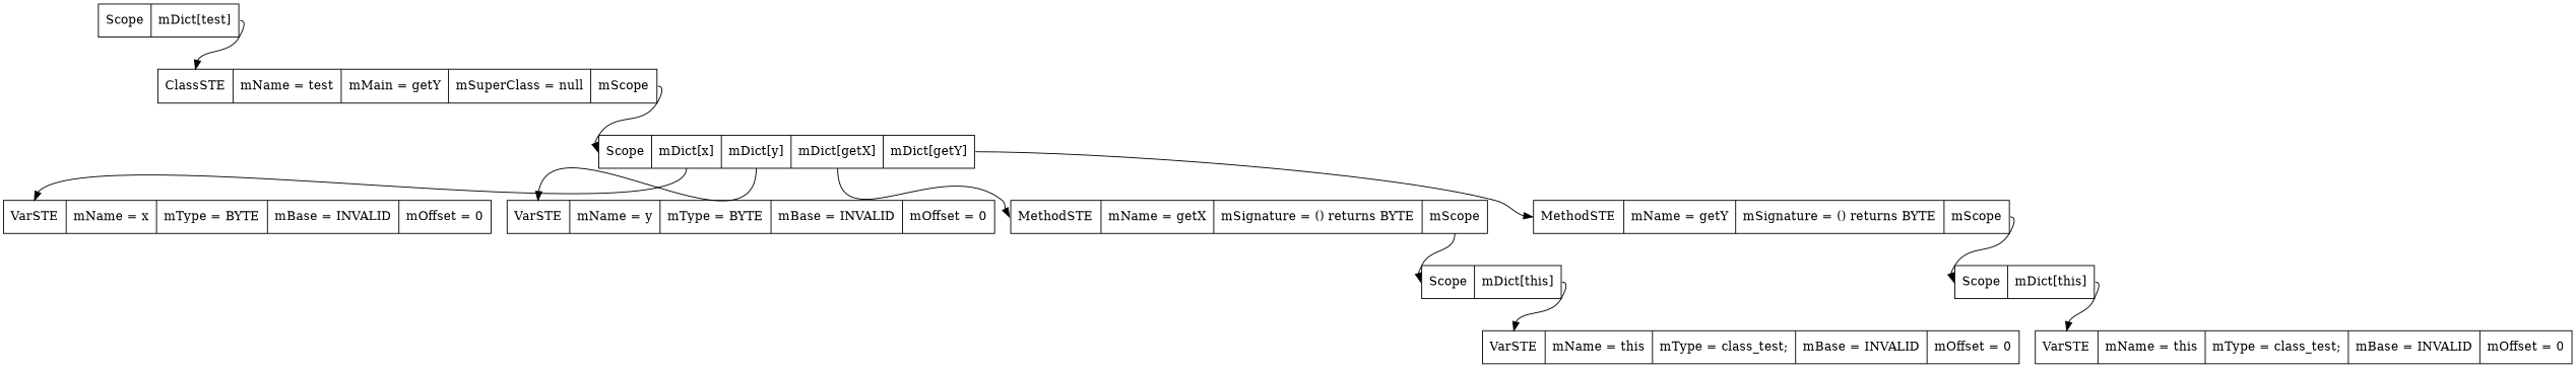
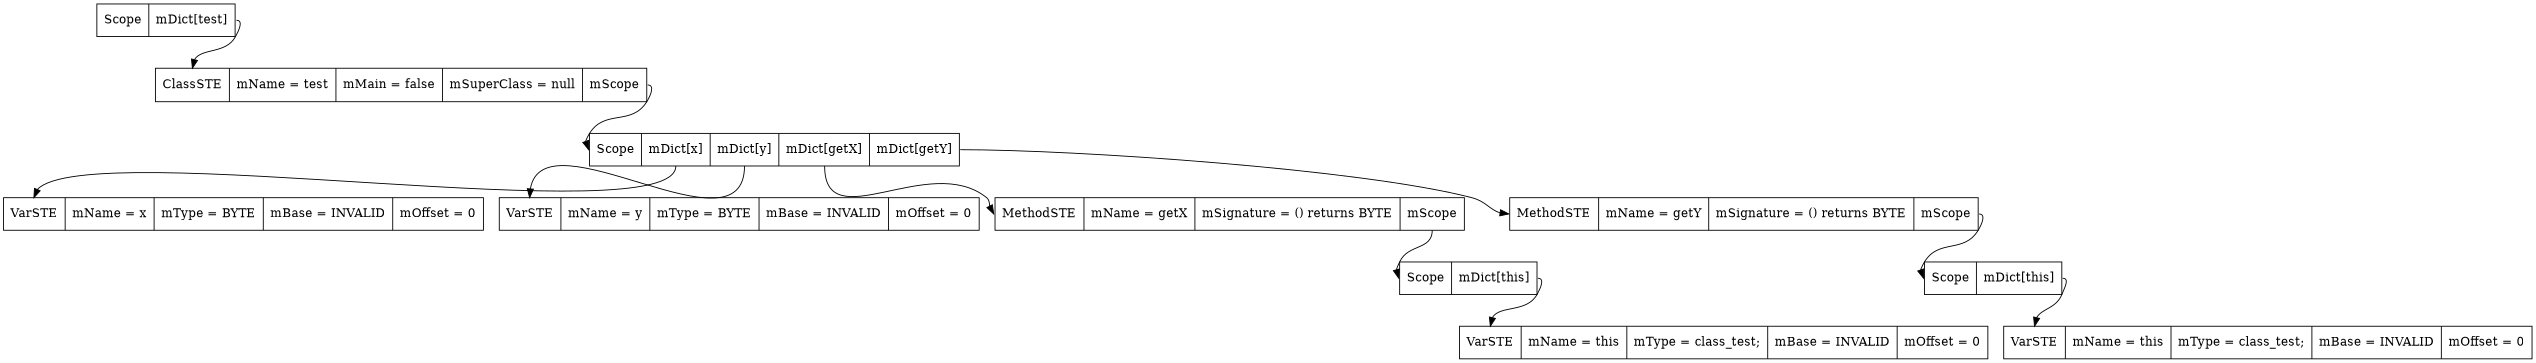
  digraph {
    rankdir=TB
    fontname="DejaVu Serif"
    node [shape=record fontname="DejaVu Serif"]
    edge [headport=f0 tailport=f1 fontname="DejaVu Serif"]
    n1 [label=" <f0> Scope | <f1> mDict\[test\] "]
-   n2 [label=" <f0> ClassSTE | <f1> mName = test| <f2> mMain = getY| <f3> mSuperClass = null| <f4> mScope "]
+   n2 [label=" <f0> ClassSTE | <f1> mName = test| <f2> mMain = false| <f3> mSuperClass = null| <f4> mScope "]
    n3 [label=" <f0> Scope | <f1> mDict\[x\] | <f2> mDict\[y\] | <f3> mDict\[getX\] | <f4> mDict\[getY\] "]
    n4 [label=" <f0> VarSTE | <f1> mName = x| <f2> mType = BYTE| <f3> mBase = INVALID| <f4> mOffset = 0"]
    n5 [label=" <f0> VarSTE | <f1> mName = y| <f2> mType = BYTE| <f3> mBase = INVALID| <f4> mOffset = 0"]
    n6 [label=" <f0> MethodSTE | <f1> mName = getX| <f2> mSignature = () returns BYTE| <f3> mScope "]
    n7 [label=" <f0> MethodSTE | <f1> mName = getY| <f2> mSignature = () returns BYTE| <f3> mScope "]
    n8 [label=" <f0> Scope | <f1> mDict\[this\] "]
    n9 [label=" <f0> VarSTE | <f1> mName = this| <f2> mType = class_test;| <f3> mBase = INVALID| <f4> mOffset = 0"]
    n10 [label=" <f0> Scope | <f1> mDict\[this\] "]
    n11 [label=" <f0> VarSTE | <f1> mName = this| <f2> mType = class_test;| <f3> mBase = INVALID| <f4> mOffset = 0"]
    n1 -> n2
    n2 -> n3 [tailport=f4]
    n3 -> n4
    n3 -> n5 [tailport=f2]
    n3 -> n6 [tailport=f3]
    n3 -> n7 [tailport=f4]
    n6 -> n8 [tailport=f3]
    n7 -> n10 [tailport=f3]
    n8 -> n9
    n10 -> n11
  }
